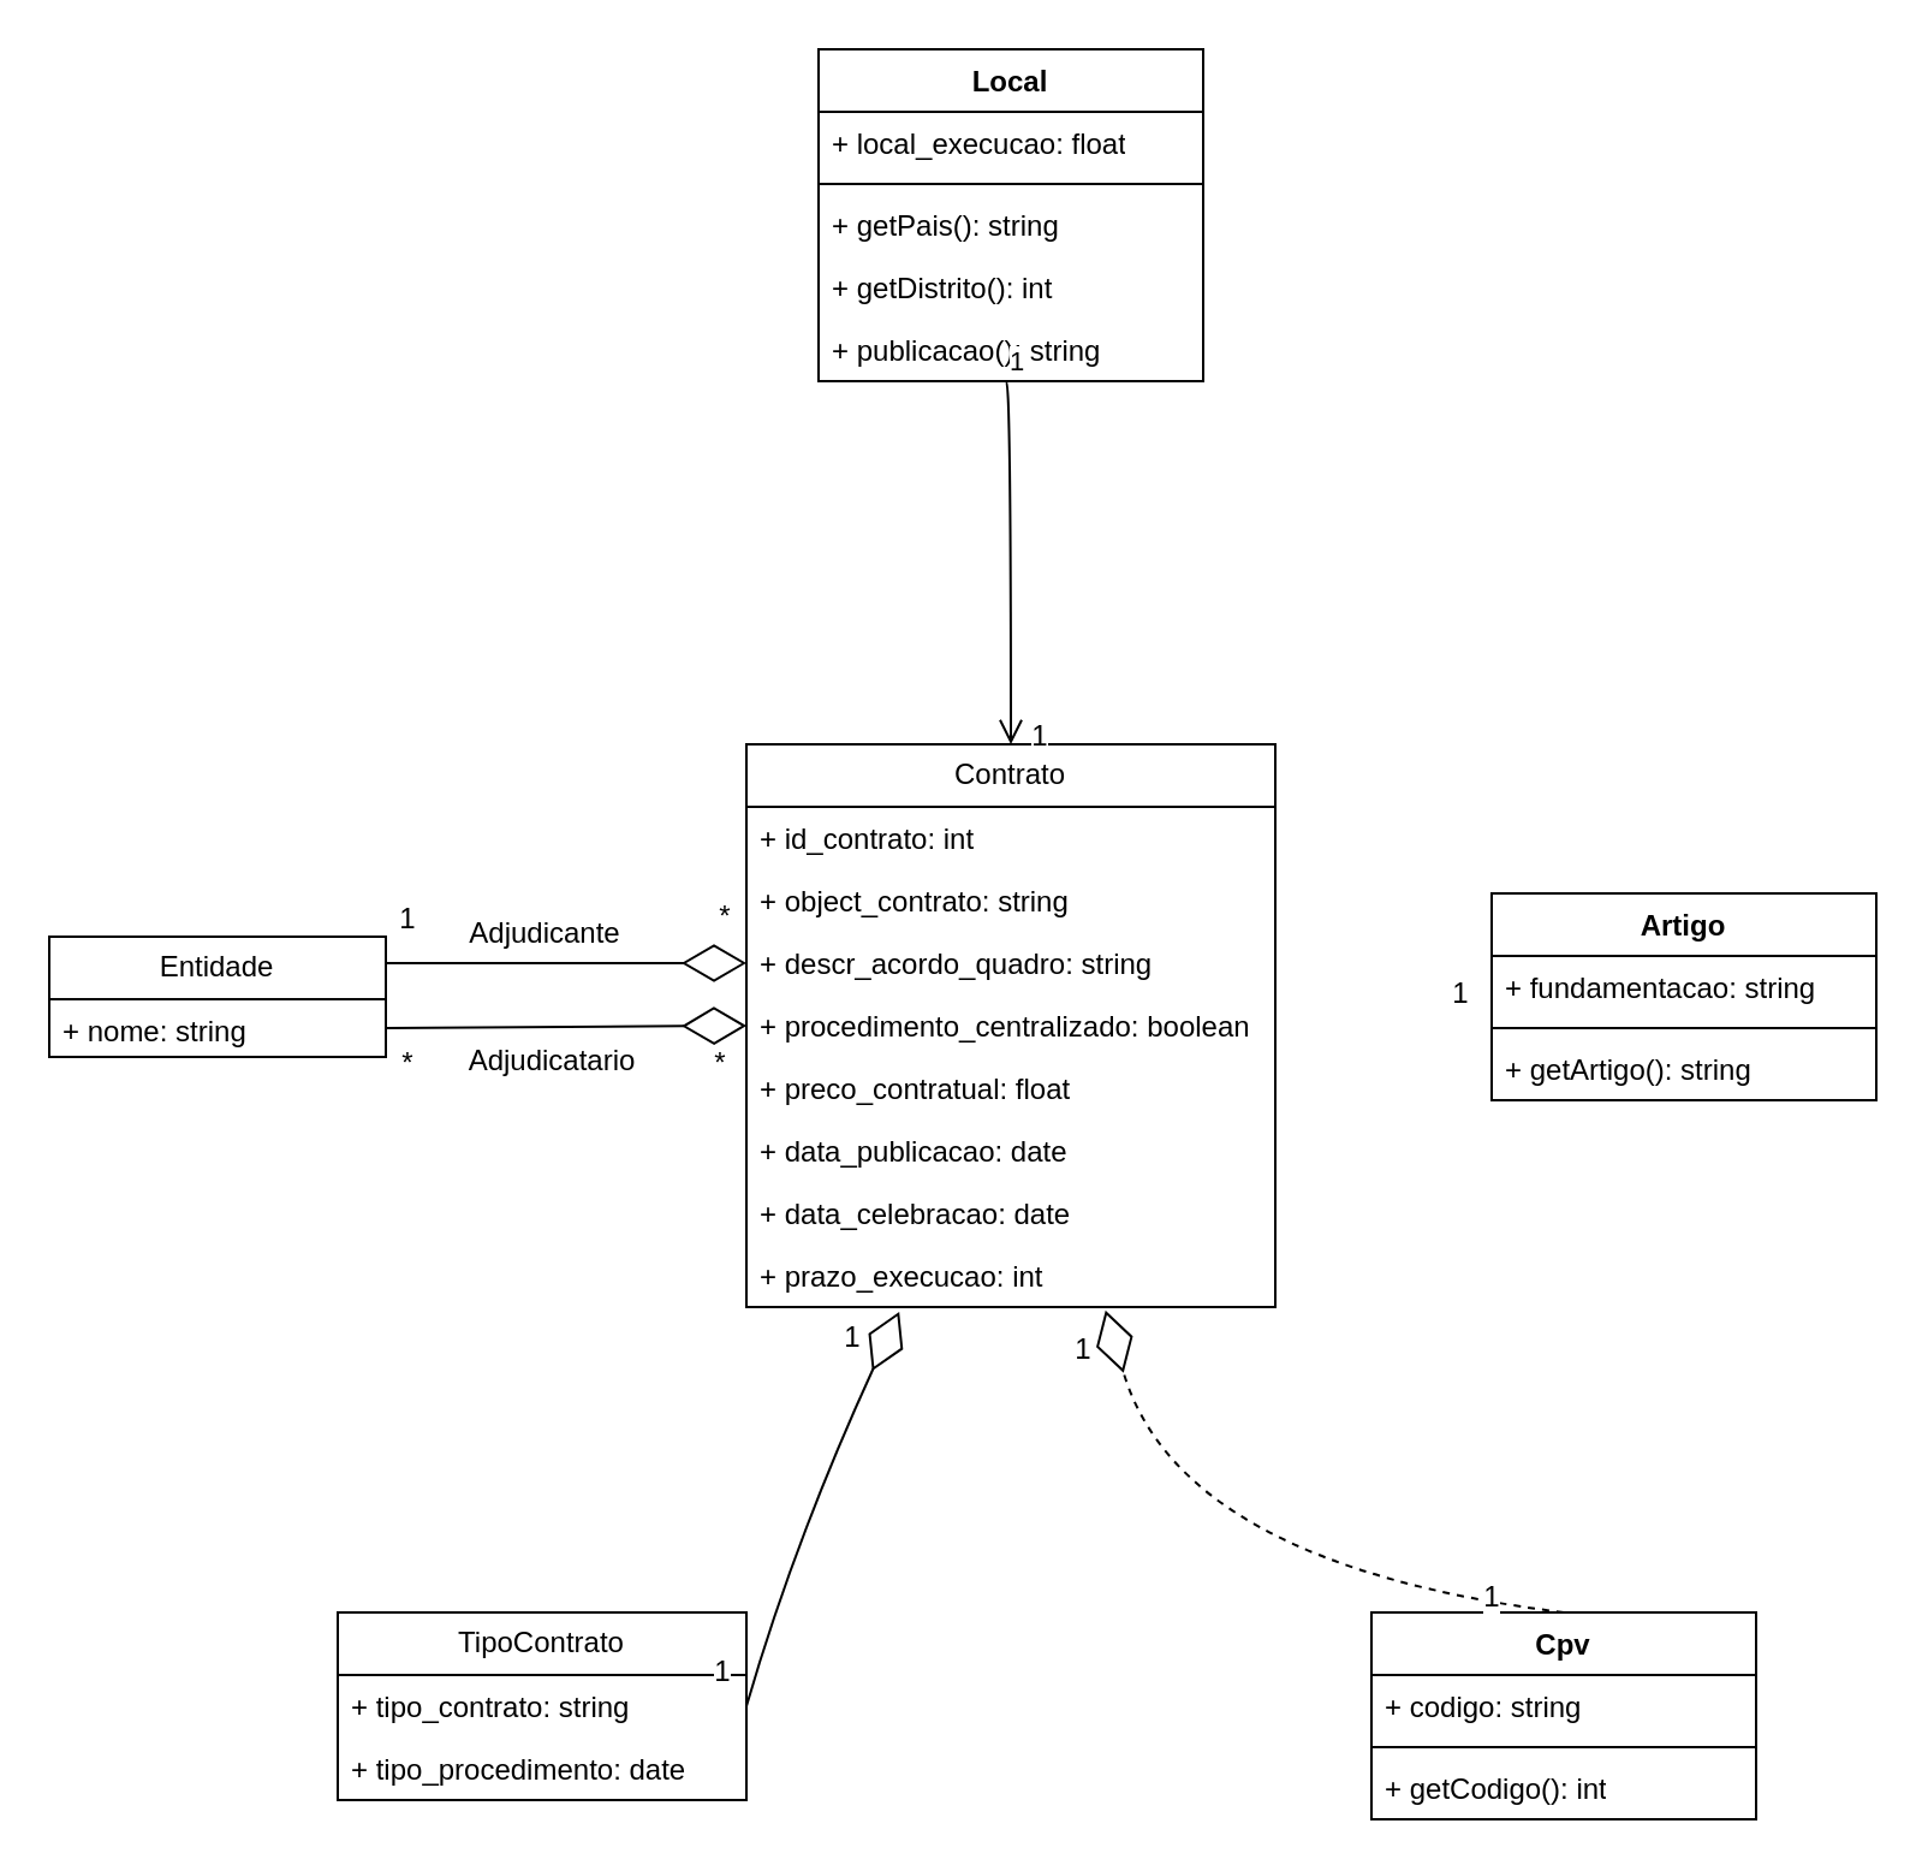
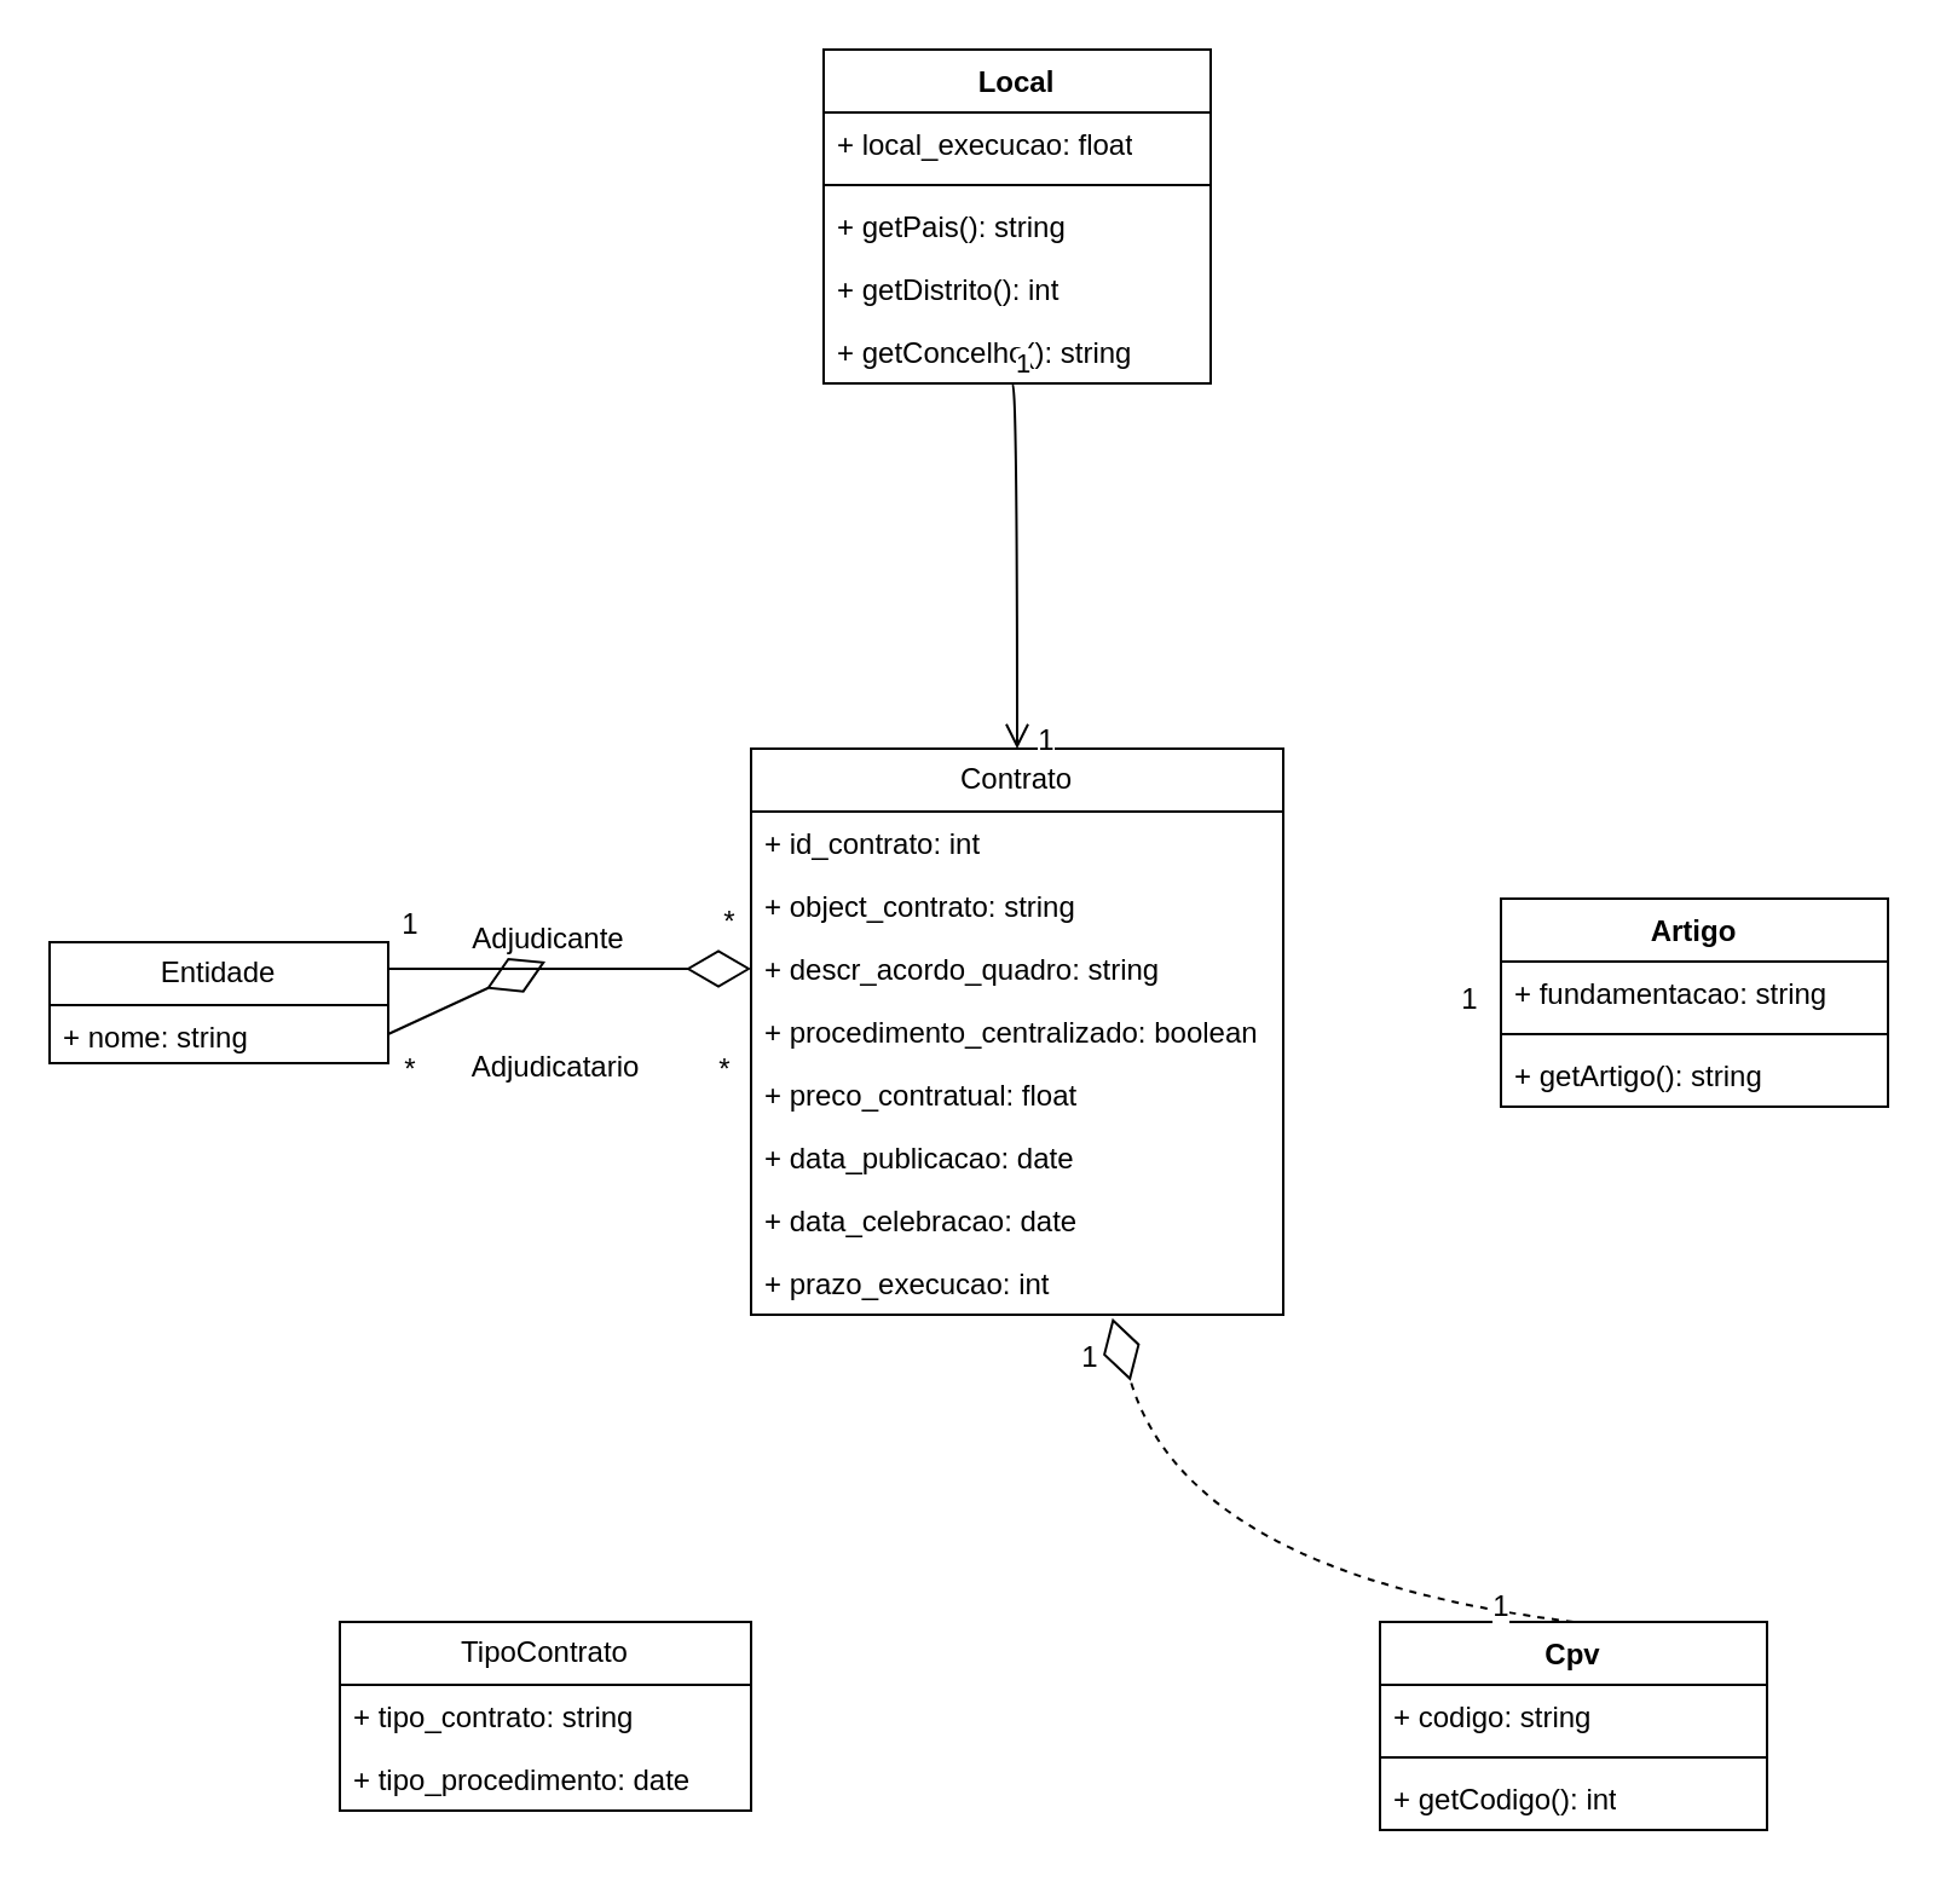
  <mxCell id="0" />
  <mxCell id="1" parent="0" />
  <mxCell id="2" value="Contrato" style="swimlane;fontStyle=0;childLayout=stackLayout;horizontal=1;startSize=26;fillColor=none;horizontalStack=0;resizeParent=1;resizeParentMax=0;resizeLast=0;collapsible=1;marginBottom=0;whiteSpace=wrap;html=1;" vertex="1" parent="1"><mxGeometry x="310" y="309" width="220" height="234" as="geometry" /></mxCell>
  <mxCell id="3" value="+ id_contrato: int" style="text;strokeColor=none;fillColor=none;align=left;verticalAlign=top;spacingLeft=4;spacingRight=4;overflow=hidden;rotatable=0;points=[[0,0.5],[1,0.5]];portConstraint=eastwest;whiteSpace=wrap;html=1;" vertex="1" parent="2"><mxGeometry y="26" width="220" height="26" as="geometry" /></mxCell>
  <mxCell id="4" value="+ object_contrato: string" style="text;strokeColor=none;fillColor=none;align=left;verticalAlign=top;spacingLeft=4;spacingRight=4;overflow=hidden;rotatable=0;points=[[0,0.5],[1,0.5]];portConstraint=eastwest;whiteSpace=wrap;html=1;" vertex="1" parent="2"><mxGeometry y="52" width="220" height="26" as="geometry" /></mxCell>
  <mxCell id="5" value="+ descr_acordo_quadro: string" style="text;strokeColor=none;fillColor=none;align=left;verticalAlign=top;spacingLeft=4;spacingRight=4;overflow=hidden;rotatable=0;points=[[0,0.5],[1,0.5]];portConstraint=eastwest;whiteSpace=wrap;html=1;" vertex="1" parent="2"><mxGeometry y="78" width="220" height="26" as="geometry" /></mxCell>
  <mxCell id="6" value="+ procedimento_centralizado: boolean" style="text;strokeColor=none;fillColor=none;align=left;verticalAlign=top;spacingLeft=4;spacingRight=4;overflow=hidden;rotatable=0;points=[[0,0.5],[1,0.5]];portConstraint=eastwest;whiteSpace=wrap;html=1;" vertex="1" parent="2"><mxGeometry y="104" width="220" height="26" as="geometry" /></mxCell>
  <mxCell id="7" value="+ preco_contratual: float" style="text;strokeColor=none;fillColor=none;align=left;verticalAlign=top;spacingLeft=4;spacingRight=4;overflow=hidden;rotatable=0;points=[[0,0.5],[1,0.5]];portConstraint=eastwest;whiteSpace=wrap;html=1;" vertex="1" parent="2"><mxGeometry y="130" width="220" height="26" as="geometry" /></mxCell>
  <mxCell id="8" value="+ data_publicacao: date" style="text;strokeColor=none;fillColor=none;align=left;verticalAlign=top;spacingLeft=4;spacingRight=4;overflow=hidden;rotatable=0;points=[[0,0.5],[1,0.5]];portConstraint=eastwest;whiteSpace=wrap;html=1;" vertex="1" parent="2"><mxGeometry y="156" width="220" height="26" as="geometry" /></mxCell>
  <mxCell id="9" value="+ data_celebracao: date" style="text;strokeColor=none;fillColor=none;align=left;verticalAlign=top;spacingLeft=4;spacingRight=4;overflow=hidden;rotatable=0;points=[[0,0.5],[1,0.5]];portConstraint=eastwest;whiteSpace=wrap;html=1;" vertex="1" parent="2"><mxGeometry y="182" width="220" height="26" as="geometry" /></mxCell>
  <mxCell id="10" value="+ prazo_execucao: int" style="text;strokeColor=none;fillColor=none;align=left;verticalAlign=top;spacingLeft=4;spacingRight=4;overflow=hidden;rotatable=0;points=[[0,0.5],[1,0.5]];portConstraint=eastwest;whiteSpace=wrap;html=1;" vertex="1" parent="2"><mxGeometry y="208" width="220" height="26" as="geometry" /></mxCell>
  <mxCell id="11" value="Cpv" style="swimlane;fontStyle=1;align=center;verticalAlign=top;childLayout=stackLayout;horizontal=1;startSize=26;horizontalStack=0;resizeParent=1;resizeParentMax=0;resizeLast=0;collapsible=1;marginBottom=0;whiteSpace=wrap;html=1;" vertex="1" parent="1"><mxGeometry x="570" y="670" width="160" height="86" as="geometry" /></mxCell>
  <mxCell id="12" value="+ codigo: string" style="text;strokeColor=none;fillColor=none;align=left;verticalAlign=top;spacingLeft=4;spacingRight=4;overflow=hidden;rotatable=0;points=[[0,0.5],[1,0.5]];portConstraint=eastwest;whiteSpace=wrap;html=1;" vertex="1" parent="11"><mxGeometry y="26" width="160" height="26" as="geometry" /></mxCell>
  <mxCell id="13" value="" style="line;strokeWidth=1;fillColor=none;align=left;verticalAlign=middle;spacingTop=-1;spacingLeft=3;spacingRight=3;rotatable=0;labelPosition=right;points=[];portConstraint=eastwest;strokeColor=inherit;" vertex="1" parent="11"><mxGeometry y="52" width="160" height="8" as="geometry" /></mxCell>
  <mxCell id="14" value="+ getCodigo(): int" style="text;strokeColor=none;fillColor=none;align=left;verticalAlign=top;spacingLeft=4;spacingRight=4;overflow=hidden;rotatable=0;points=[[0,0.5],[1,0.5]];portConstraint=eastwest;whiteSpace=wrap;html=1;" vertex="1" parent="11"><mxGeometry y="60" width="160" height="26" as="geometry" /></mxCell>
  <mxCell id="15" value="" style="endArrow=diamondThin;endFill=0;endSize=24;html=1;rounded=0;fontSize=12;curved=1;exitX=0.5;exitY=0;exitDx=0;exitDy=0;entryX=0.679;entryY=1.055;entryDx=0;entryDy=0;entryPerimeter=0;dashed=1;" edge="1" parent="1" source="11" target="10"><mxGeometry width="160" relative="1" as="geometry"><mxPoint x="350" y="690" as="sourcePoint" /><mxPoint x="460" y="550" as="targetPoint" /><Array as="points"><mxPoint x="490" y="650" /></Array></mxGeometry></mxCell>
  <mxCell id="16" value="1" style="edgeLabel;html=1;align=center;verticalAlign=middle;resizable=0;points=[];fontSize=12;" vertex="1" connectable="0" parent="15"><mxGeometry x="-0.878" relative="1" as="geometry"><mxPoint x="-14" y="-4" as="offset" /></mxGeometry></mxCell>
  <mxCell id="17" value="&lt;div&gt;1&lt;/div&gt;" style="edgeLabel;html=1;align=center;verticalAlign=middle;resizable=0;points=[];fontSize=12;" vertex="1" connectable="0" parent="15"><mxGeometry x="0.876" y="-1" relative="1" as="geometry"><mxPoint x="-16" as="offset" /></mxGeometry></mxCell>
  <mxCell id="18" value="TipoContrato" style="swimlane;fontStyle=0;childLayout=stackLayout;horizontal=1;startSize=26;fillColor=none;horizontalStack=0;resizeParent=1;resizeParentMax=0;resizeLast=0;collapsible=1;marginBottom=0;whiteSpace=wrap;html=1;" vertex="1" parent="1"><mxGeometry x="140" y="670" width="170" height="78" as="geometry" /></mxCell>
  <mxCell id="19" value="+ tipo_contrato: string" style="text;strokeColor=none;fillColor=none;align=left;verticalAlign=top;spacingLeft=4;spacingRight=4;overflow=hidden;rotatable=0;points=[[0,0.5],[1,0.5]];portConstraint=eastwest;whiteSpace=wrap;html=1;" vertex="1" parent="18"><mxGeometry y="26" width="170" height="26" as="geometry" /></mxCell>
  <mxCell id="20" value="+ tipo_procedimento: date" style="text;strokeColor=none;fillColor=none;align=left;verticalAlign=top;spacingLeft=4;spacingRight=4;overflow=hidden;rotatable=0;points=[[0,0.5],[1,0.5]];portConstraint=eastwest;whiteSpace=wrap;html=1;" vertex="1" parent="18"><mxGeometry y="52" width="170" height="26" as="geometry" /></mxCell>
  <mxCell id="21" value="Artigo" style="swimlane;fontStyle=1;align=center;verticalAlign=top;childLayout=stackLayout;horizontal=1;startSize=26;horizontalStack=0;resizeParent=1;resizeParentMax=0;resizeLast=0;collapsible=1;marginBottom=0;whiteSpace=wrap;html=1;" vertex="1" parent="1"><mxGeometry x="620" y="371" width="160" height="86" as="geometry" /></mxCell>
  <mxCell id="22" value="+ fundamentacao: string" style="text;strokeColor=none;fillColor=none;align=left;verticalAlign=top;spacingLeft=4;spacingRight=4;overflow=hidden;rotatable=0;points=[[0,0.5],[1,0.5]];portConstraint=eastwest;whiteSpace=wrap;html=1;" vertex="1" parent="21"><mxGeometry y="26" width="160" height="26" as="geometry" /></mxCell>
  <mxCell id="23" value="" style="line;strokeWidth=1;fillColor=none;align=left;verticalAlign=middle;spacingTop=-1;spacingLeft=3;spacingRight=3;rotatable=0;labelPosition=right;points=[];portConstraint=eastwest;strokeColor=inherit;" vertex="1" parent="21"><mxGeometry y="52" width="160" height="8" as="geometry" /></mxCell>
  <mxCell id="24" value="+ getArtigo(): string" style="text;strokeColor=none;fillColor=none;align=left;verticalAlign=top;spacingLeft=4;spacingRight=4;overflow=hidden;rotatable=0;points=[[0,0.5],[1,0.5]];portConstraint=eastwest;whiteSpace=wrap;html=1;" vertex="1" parent="21"><mxGeometry y="60" width="160" height="26" as="geometry" /></mxCell>
  <mxCell id="25" value="Local" style="swimlane;fontStyle=1;align=center;verticalAlign=top;childLayout=stackLayout;horizontal=1;startSize=26;horizontalStack=0;resizeParent=1;resizeParentMax=0;resizeLast=0;collapsible=1;marginBottom=0;whiteSpace=wrap;html=1;" vertex="1" parent="1"><mxGeometry x="340" y="20" width="160" height="138" as="geometry" /></mxCell>
  <mxCell id="26" value="+ local_execucao: float" style="text;strokeColor=none;fillColor=none;align=left;verticalAlign=top;spacingLeft=4;spacingRight=4;overflow=hidden;rotatable=0;points=[[0,0.5],[1,0.5]];portConstraint=eastwest;whiteSpace=wrap;html=1;" vertex="1" parent="25"><mxGeometry y="26" width="160" height="26" as="geometry" /></mxCell>
  <mxCell id="27" value="" style="line;strokeWidth=1;fillColor=none;align=left;verticalAlign=middle;spacingTop=-1;spacingLeft=3;spacingRight=3;rotatable=0;labelPosition=right;points=[];portConstraint=eastwest;strokeColor=inherit;" vertex="1" parent="25"><mxGeometry y="52" width="160" height="8" as="geometry" /></mxCell>
  <mxCell id="28" value="+ getPais(): string" style="text;strokeColor=none;fillColor=none;align=left;verticalAlign=top;spacingLeft=4;spacingRight=4;overflow=hidden;rotatable=0;points=[[0,0.5],[1,0.5]];portConstraint=eastwest;whiteSpace=wrap;html=1;" vertex="1" parent="25"><mxGeometry y="60" width="160" height="26" as="geometry" /></mxCell>
  <mxCell id="29" value="+ getDistrito(): int" style="text;strokeColor=none;fillColor=none;align=left;verticalAlign=top;spacingLeft=4;spacingRight=4;overflow=hidden;rotatable=0;points=[[0,0.5],[1,0.5]];portConstraint=eastwest;whiteSpace=wrap;html=1;" vertex="1" parent="25"><mxGeometry y="86" width="160" height="26" as="geometry" /></mxCell>
- <mxCell id="30" value="+ publicacao(): string" style="text;strokeColor=none;fillColor=none;align=left;verticalAlign=top;spacingLeft=4;spacingRight=4;overflow=hidden;rotatable=0;points=[[0,0.5],[1,0.5]];portConstraint=eastwest;whiteSpace=wrap;html=1;" vertex="1" parent="25"><mxGeometry y="112" width="160" height="26" as="geometry" /></mxCell>
+ <mxCell id="30" value="+ getConcelho(): string" style="text;strokeColor=none;fillColor=none;align=left;verticalAlign=top;spacingLeft=4;spacingRight=4;overflow=hidden;rotatable=0;points=[[0,0.5],[1,0.5]];portConstraint=eastwest;whiteSpace=wrap;html=1;" vertex="1" parent="25"><mxGeometry y="112" width="160" height="26" as="geometry" /></mxCell>
  <mxCell id="31" value="" style="endArrow=open;endFill=1;html=1;edgeStyle=orthogonalEdgeStyle;align=left;verticalAlign=top;rounded=0;fontSize=12;startSize=8;endSize=8;curved=1;exitX=0.488;exitY=1.005;exitDx=0;exitDy=0;entryX=0.5;entryY=0;entryDx=0;entryDy=0;exitPerimeter=0;" edge="1" parent="1" source="30" target="2"><mxGeometry x="-1" relative="1" as="geometry"><mxPoint x="170" y="270" as="sourcePoint" /><mxPoint x="330" y="270" as="targetPoint" /><Array as="points"><mxPoint x="420" y="158" /></Array></mxGeometry></mxCell>
  <mxCell id="32" value="1" style="edgeLabel;resizable=0;html=1;align=left;verticalAlign=bottom;" connectable="0" vertex="1" parent="31"><mxGeometry x="-1" relative="1" as="geometry" /></mxCell>
  <mxCell id="33" value="1" style="edgeLabel;html=1;align=center;verticalAlign=middle;resizable=0;points=[];fontSize=12;" vertex="1" connectable="0" parent="31"><mxGeometry x="0.955" y="1" relative="1" as="geometry"><mxPoint x="10" as="offset" /></mxGeometry></mxCell>
  <mxCell id="34" value="Entidade" style="swimlane;fontStyle=0;childLayout=stackLayout;horizontal=1;startSize=26;fillColor=none;horizontalStack=0;resizeParent=1;resizeParentMax=0;resizeLast=0;collapsible=1;marginBottom=0;whiteSpace=wrap;html=1;" vertex="1" parent="1"><mxGeometry x="20" y="389" width="140" height="50" as="geometry" /></mxCell>
  <mxCell id="35" value="+ nome: string" style="text;strokeColor=none;fillColor=none;align=left;verticalAlign=top;spacingLeft=4;spacingRight=4;overflow=hidden;rotatable=0;points=[[0,0.5],[1,0.5]];portConstraint=eastwest;whiteSpace=wrap;html=1;" vertex="1" parent="34"><mxGeometry y="26" width="140" height="24" as="geometry" /></mxCell>
- <mxCell id="36" value="" style="endArrow=diamondThin;endFill=0;endSize=24;html=1;rounded=0;fontSize=12;curved=1;exitX=1;exitY=0.5;exitDx=0;exitDy=0;entryX=0.289;entryY=1.077;entryDx=0;entryDy=0;entryPerimeter=0;" edge="1" parent="1" source="19" target="10"><mxGeometry width="160" relative="1" as="geometry"><mxPoint x="270" y="709" as="sourcePoint" /><mxPoint x="375.221" y="517" as="targetPoint" /><Array as="points"><mxPoint x="330" y="640" /></Array></mxGeometry></mxCell>
- <mxCell id="37" value="1" style="edgeLabel;html=1;align=center;verticalAlign=middle;resizable=0;points=[];fontSize=12;" vertex="1" connectable="0" parent="36"><mxGeometry x="-0.878" relative="1" as="geometry"><mxPoint x="-14" y="-4" as="offset" /></mxGeometry></mxCell>
- <mxCell id="38" value="&lt;div&gt;1&lt;/div&gt;" style="edgeLabel;html=1;align=center;verticalAlign=middle;resizable=0;points=[];fontSize=12;" vertex="1" connectable="0" parent="36"><mxGeometry x="0.876" y="-1" relative="1" as="geometry"><mxPoint x="-16" as="offset" /></mxGeometry></mxCell>
- <mxCell id="39" value="" style="endArrow=diamondThin;endFill=0;endSize=24;html=1;rounded=0;fontSize=12;curved=1;exitX=1;exitY=0.5;exitDx=0;exitDy=0;entryX=0;entryY=0.5;entryDx=0;entryDy=0;" edge="1" parent="1" source="35" target="6"><mxGeometry width="160" relative="1" as="geometry"><mxPoint x="160" y="440" as="sourcePoint" /><mxPoint x="320" y="440" as="targetPoint" /></mxGeometry></mxCell>
+ <mxCell id="39" value="" style="endArrow=diamondThin;endFill=0;endSize=24;html=1;rounded=0;fontSize=12;curved=1;exitX=1;exitY=0.5;exitDx=0;exitDy=0;" edge="1" parent="1" source="35" target="43"><mxGeometry width="160" relative="1" as="geometry"><mxPoint x="160" y="440" as="sourcePoint" /><mxPoint x="320" y="440" as="targetPoint" /></mxGeometry></mxCell>
  <mxCell id="40" value="" style="endArrow=diamondThin;endFill=0;endSize=24;html=1;rounded=0;fontSize=12;curved=1;entryX=0;entryY=0.5;entryDx=0;entryDy=0;" edge="1" parent="1"><mxGeometry width="160" relative="1" as="geometry"><mxPoint x="160" y="400" as="sourcePoint" /><mxPoint x="310" y="400" as="targetPoint" /></mxGeometry></mxCell>
  <mxCell id="41" value="Adjudicante" style="edgeLabel;html=1;align=center;verticalAlign=middle;resizable=0;points=[];fontSize=12;" vertex="1" connectable="0" parent="40"><mxGeometry x="-0.133" y="-2" relative="1" as="geometry"><mxPoint y="-15" as="offset" /></mxGeometry></mxCell>
  <mxCell id="42" value="*" style="edgeLabel;html=1;align=center;verticalAlign=middle;resizable=0;points=[];fontSize=12;" vertex="1" connectable="0" parent="40"><mxGeometry x="0.865" y="6" relative="1" as="geometry"><mxPoint y="-14" as="offset" /></mxGeometry></mxCell>
  <mxCell id="43" value="Adjudicatario" style="edgeLabel;html=1;align=center;verticalAlign=middle;resizable=0;points=[];fontSize=12;" vertex="1" connectable="0" parent="1"><mxGeometry x="225.003" y="397" as="geometry"><mxPoint x="3" y="43" as="offset" /></mxGeometry></mxCell>
  <mxCell id="44" value="1" style="edgeLabel;html=1;align=center;verticalAlign=middle;resizable=0;points=[];fontSize=12;" vertex="1" connectable="0" parent="1"><mxGeometry x="310" y="390" as="geometry"><mxPoint x="-142" y="-9" as="offset" /></mxGeometry></mxCell>
  <mxCell id="45" value="*" style="edgeLabel;html=1;align=center;verticalAlign=middle;resizable=0;points=[];fontSize=12;" vertex="1" connectable="0" parent="1"><mxGeometry x="310" y="450" as="geometry"><mxPoint x="-142" y="-9" as="offset" /></mxGeometry></mxCell>
  <mxCell id="46" value="*" style="edgeLabel;html=1;align=center;verticalAlign=middle;resizable=0;points=[];fontSize=12;" vertex="1" connectable="0" parent="1"><mxGeometry x="440" y="450" as="geometry"><mxPoint x="-142" y="-9" as="offset" /></mxGeometry></mxCell>
  <mxCell id="47" value="1" style="edgeLabel;html=1;align=center;verticalAlign=middle;resizable=0;points=[];fontSize=12;" vertex="1" connectable="0" parent="1"><mxGeometry x="552.377" y="420.135" as="geometry"><mxPoint x="54" y="-8" as="offset" /></mxGeometry></mxCell>
